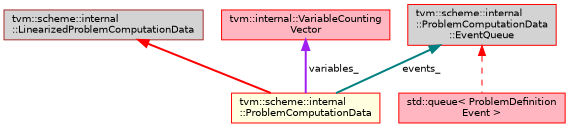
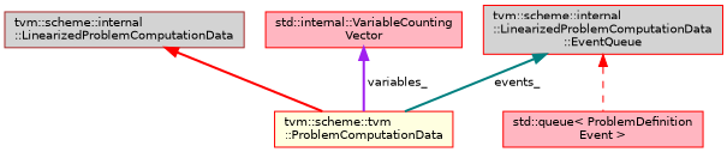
  digraph {
    rankdir=TB
    node [color=red fillcolor=lightgrey fontname=Helvetica fontsize=10 shape=record style=filled]
    edge [color=red dir=back fontname=Helvetica fontsize=10 labelfontname=Helvetica labelfontsize=10 style=bold]
    n1 [color=brown fontcolor=black height=0.2 label="tvm::scheme::internal\l::LinearizedProblemComputationData" width=0.4]
-   n2 [fillcolor=lightyellow height=0.2 label="tvm::scheme::internal\l::ProblemComputationData" width=0.4]
-   n3 [fillcolor=lightpink height=0.2 label="tvm::internal::VariableCounting\lVector" width=0.4]
-   n4 [height=0.2 label="tvm::scheme::internal\l::ProblemComputationData\l::EventQueue" width=0.4]
+   n2 [fillcolor=lightyellow height=0.2 label="tvm::scheme::tvm\l::ProblemComputationData" width=0.4]
+   n3 [fillcolor=lightpink height=0.2 label="std::internal::VariableCounting\lVector" width=0.4]
+   n4 [height=0.2 label="tvm::scheme::internal\l::LinearizedProblemComputationData\l::EventQueue" width=0.4]
    n5 [fillcolor=lightpink height=0.2 label="std::queue\< ProblemDefinition\lEvent \>" width=0.4]
    n1 -> n2
    n3 -> n2 [color=purple label=" variables_"]
    n4 -> n2 [color=teal label=" events_"]
    n4 -> n5 [style=dashed]
  }
